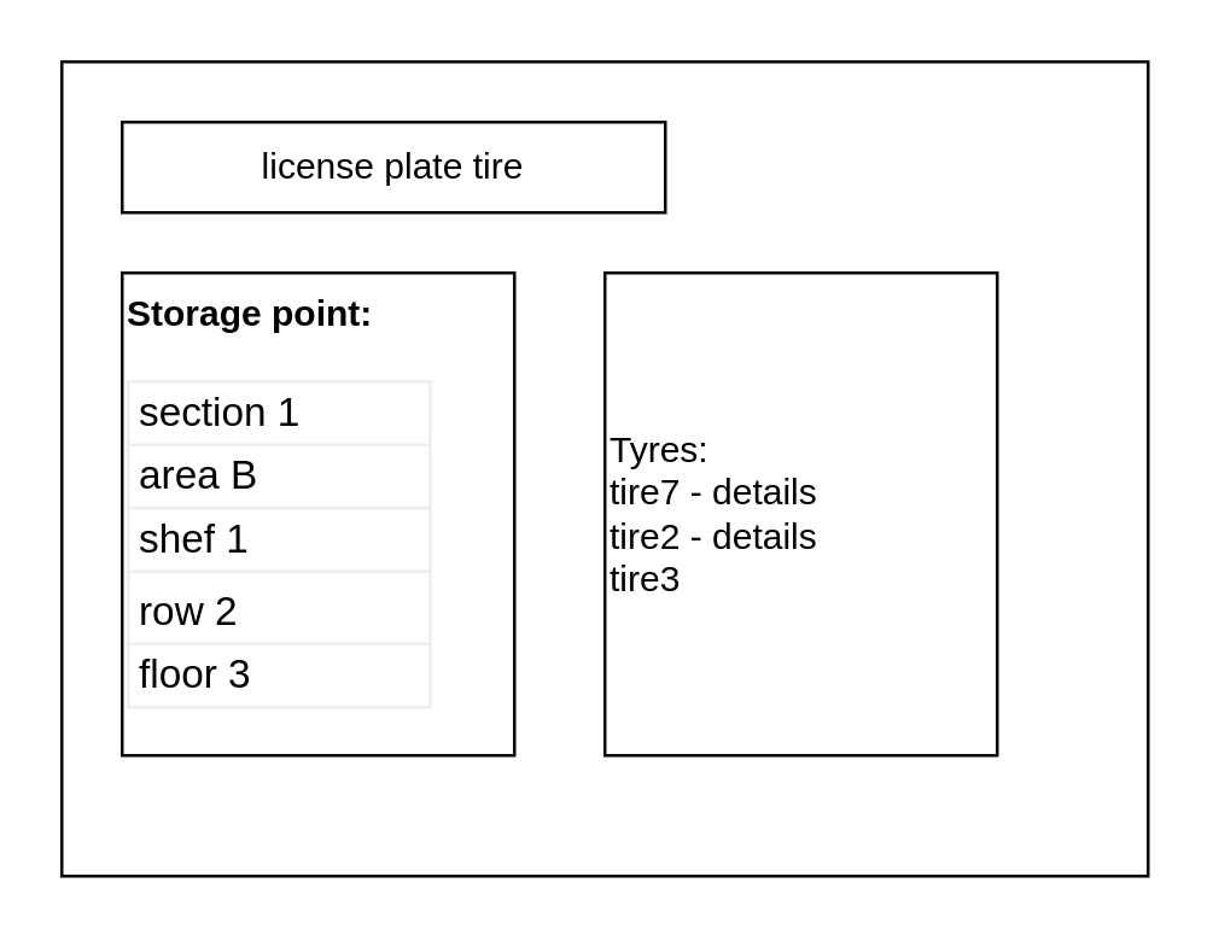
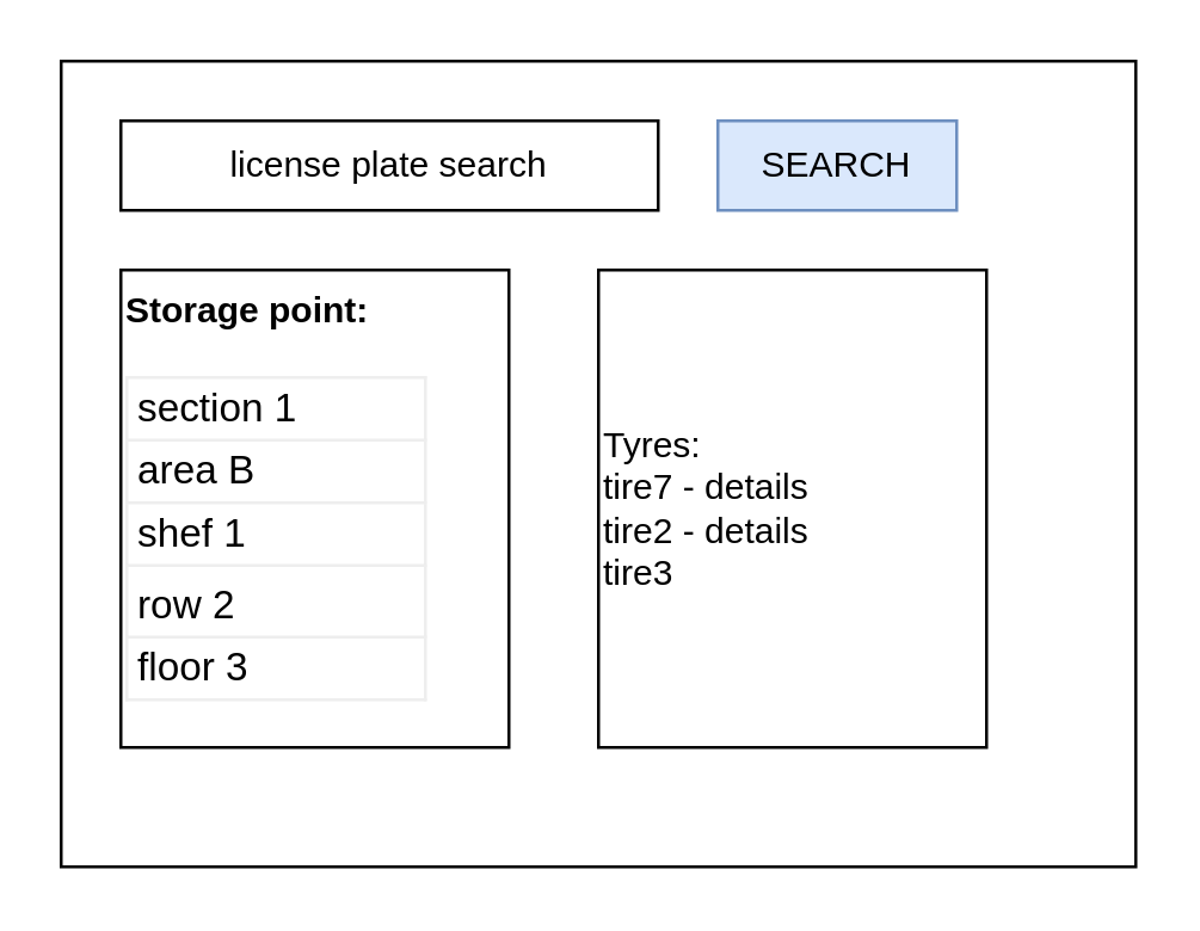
  <mxCell id="0" />
  <mxCell id="1" parent="0" />
  <mxCell id="2" value="" style="rounded=0;whiteSpace=wrap;html=1;" vertex="1" parent="1"><mxGeometry x="20" y="20" width="360" height="270" as="geometry" /></mxCell>
- <mxCell id="3" value="license plate tire" style="rounded=0;whiteSpace=wrap;html=1;" vertex="1" parent="1"><mxGeometry x="40" y="40" width="180" height="30" as="geometry" /></mxCell>
+ <mxCell id="3" value="license plate search" style="rounded=0;whiteSpace=wrap;html=1;" vertex="1" parent="1"><mxGeometry x="40" y="40" width="180" height="30" as="geometry" /></mxCell>
+ <mxCell id="4" value="SEARCH" style="rounded=0;whiteSpace=wrap;html=1;fillColor=#dae8fc;strokeColor=#6c8ebf;" vertex="1" parent="1"><mxGeometry x="240" y="40" width="80" height="30" as="geometry" /></mxCell>
  <mxCell id="5" value="&lt;b&gt;Storage point:&amp;nbsp;&lt;br&gt;&lt;/b&gt;&lt;br&gt;&lt;table cellspacing=&quot;0&quot; cellpadding=&quot;0&quot; dir=&quot;ltr&quot; border=&quot;1&quot; style=&quot;table-layout: fixed ; font-size: 10pt ; font-family: &amp;#34;arial&amp;#34; ; width: 0px ; border-collapse: collapse ; border: none&quot;&gt;&lt;colgroup&gt;&lt;col width=&quot;100&quot;&gt;&lt;/colgroup&gt;&lt;tbody&gt;&lt;tr style=&quot;height: 21px&quot;&gt;&lt;td style=&quot;overflow: hidden ; padding: 2px 3px 2px 3px ; vertical-align: bottom&quot;&gt;section 1&lt;/td&gt;&lt;/tr&gt;&lt;tr style=&quot;height: 21px&quot;&gt;&lt;td style=&quot;overflow: hidden ; padding: 2px 3px 2px 3px ; vertical-align: bottom&quot;&gt;area B&lt;/td&gt;&lt;/tr&gt;&lt;tr style=&quot;height: 21px&quot;&gt;&lt;td style=&quot;overflow: hidden ; padding: 2px 3px 2px 3px ; vertical-align: bottom&quot;&gt;shef 1&lt;/td&gt;&lt;/tr&gt;&lt;tr style=&quot;height: 24px&quot;&gt;&lt;td style=&quot;overflow: hidden ; padding: 2px 3px 2px 3px ; vertical-align: bottom&quot;&gt;row 2&lt;/td&gt;&lt;/tr&gt;&lt;tr style=&quot;height: 21px&quot;&gt;&lt;td style=&quot;overflow: hidden ; padding: 2px 3px 2px 3px ; vertical-align: bottom&quot;&gt;floor 3&lt;/td&gt;&lt;/tr&gt;&lt;/tbody&gt;&lt;/table&gt;&lt;br&gt;" style="rounded=0;whiteSpace=wrap;html=1;align=left;verticalAlign=top;" vertex="1" parent="1"><mxGeometry x="40" y="90" width="130" height="160" as="geometry" /></mxCell>
  <mxCell id="6" value="&lt;span style=&quot;white-space: normal&quot;&gt;Tyres:&lt;/span&gt;&lt;br style=&quot;white-space: normal&quot;&gt;&lt;span style=&quot;white-space: normal&quot;&gt;tire7 - details&lt;/span&gt;&lt;br style=&quot;white-space: normal&quot;&gt;&lt;span style=&quot;white-space: normal&quot;&gt;tire2 - details&lt;/span&gt;&lt;br style=&quot;white-space: normal&quot;&gt;&lt;span style=&quot;white-space: normal&quot;&gt;tire3&lt;/span&gt;" style="rounded=0;whiteSpace=wrap;html=1;align=left;" vertex="1" parent="1"><mxGeometry x="200" y="90" width="130" height="160" as="geometry" /></mxCell>
